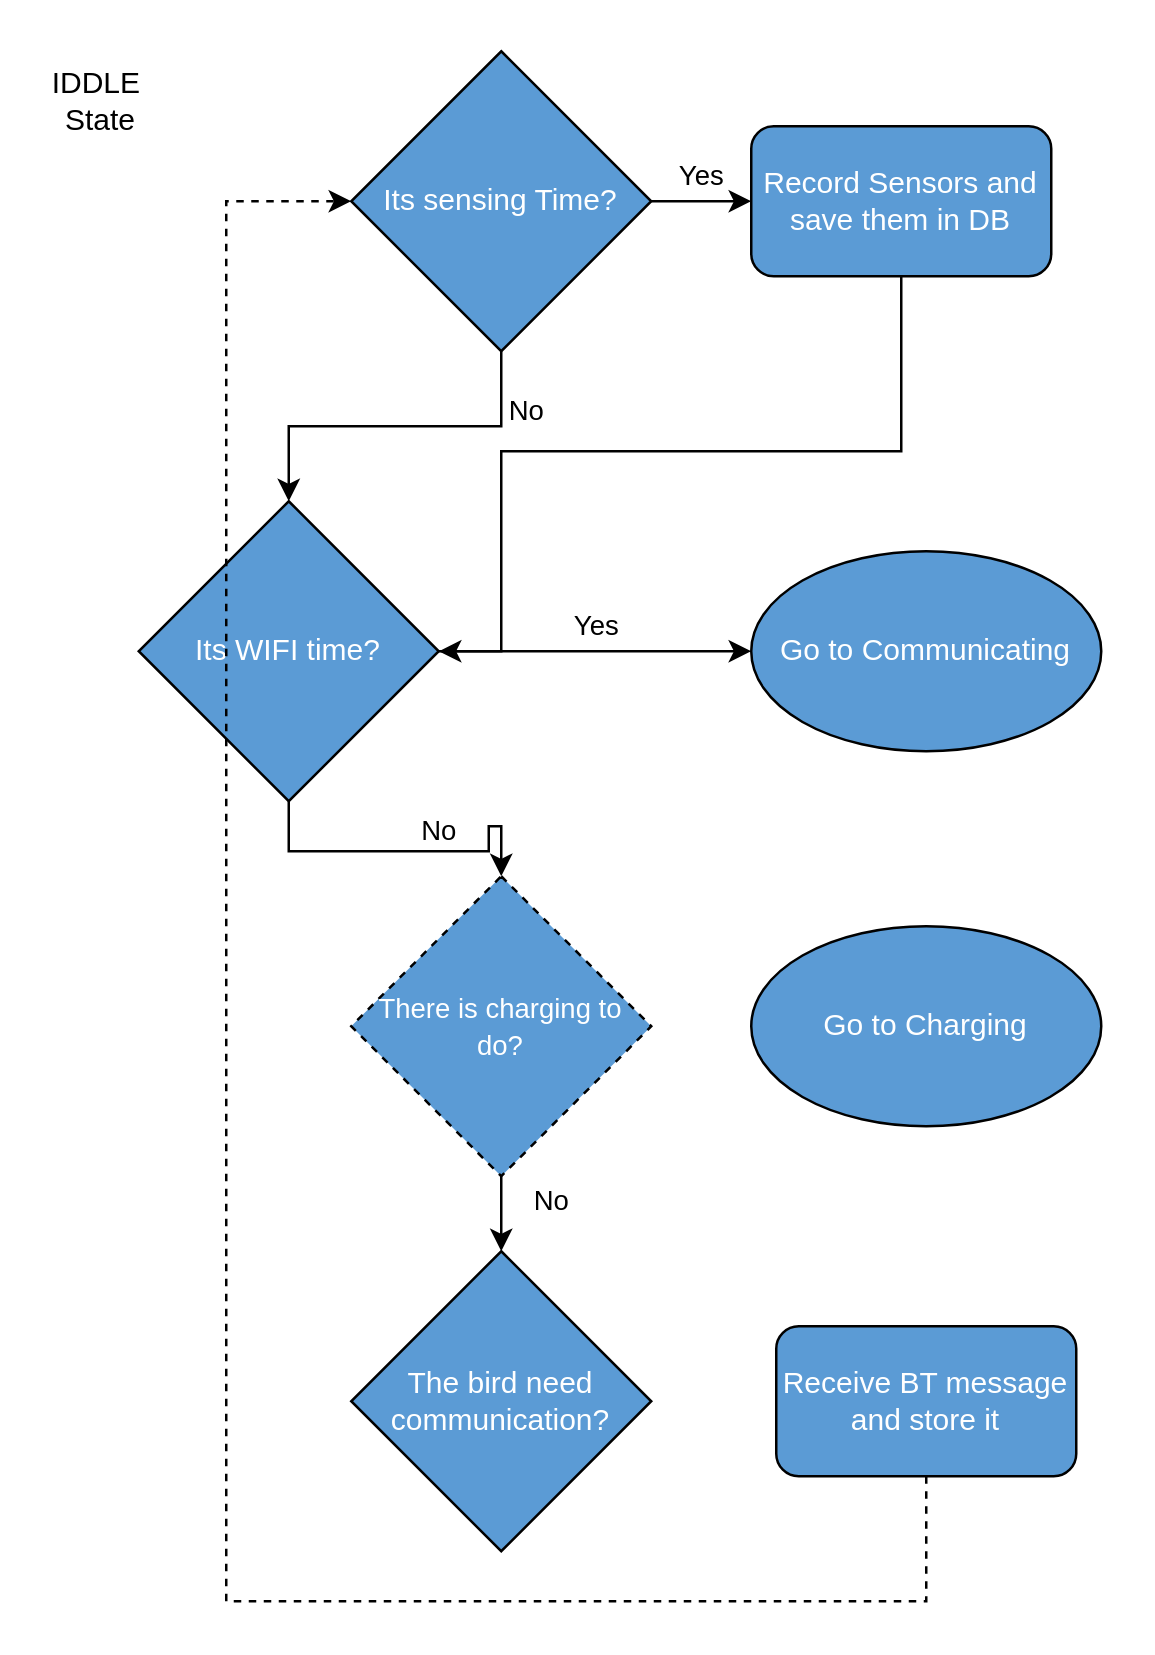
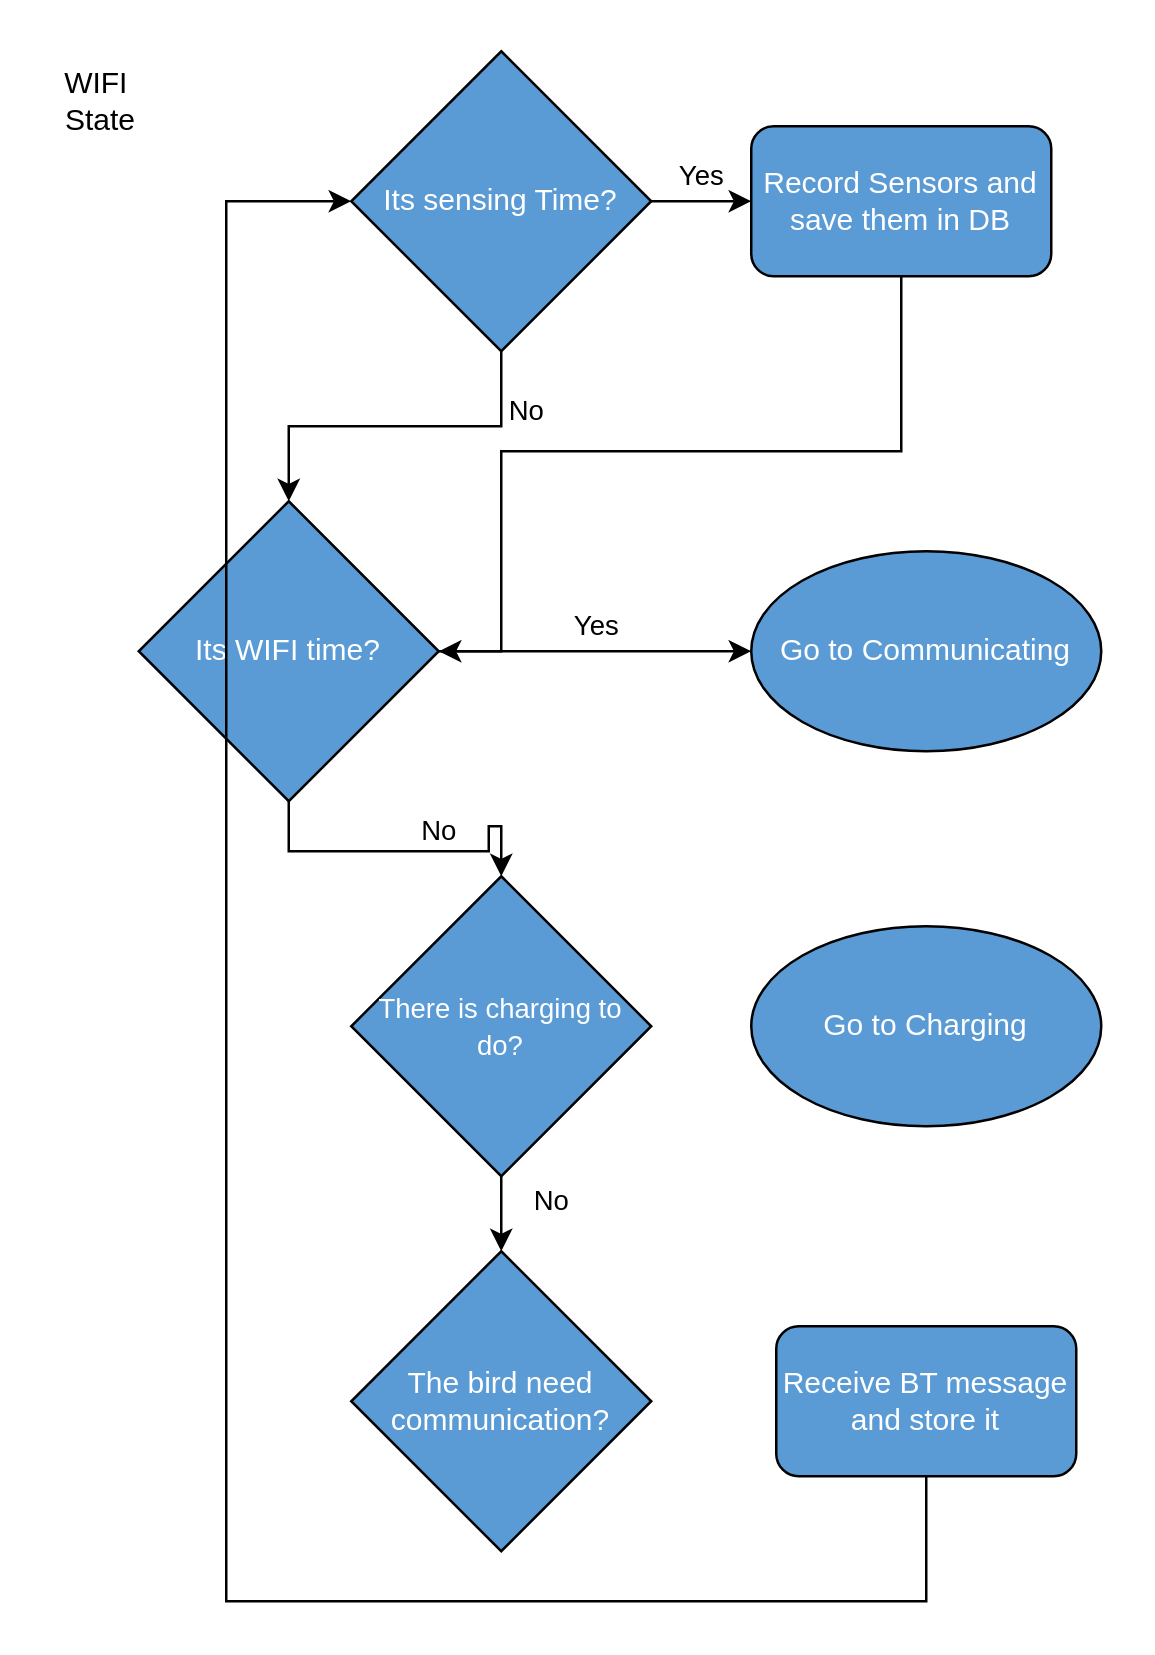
  <mxCell id="0" />
  <mxCell id="1" parent="0" />
- <mxCell id="2" value="IDDLE&amp;nbsp;&lt;br&gt;State" style="text;html=1;strokeColor=none;fillColor=none;align=center;verticalAlign=middle;whiteSpace=wrap;rounded=0;" parent="1" vertex="1"><mxGeometry x="20" y="30" width="40" height="20" as="geometry" /></mxCell>
+ <mxCell id="2" value="WIFI&amp;nbsp;&lt;br&gt;State" style="text;html=1;strokeColor=none;fillColor=none;align=center;verticalAlign=middle;whiteSpace=wrap;rounded=0;" parent="1" vertex="1"><mxGeometry x="20" y="30" width="40" height="20" as="geometry" /></mxCell>
  <mxCell id="3" value="No" style="edgeStyle=orthogonalEdgeStyle;rounded=0;orthogonalLoop=1;jettySize=auto;html=1;labelBackgroundColor=none;" parent="1" source="5" target="8" edge="1"><mxGeometry x="-0.667" y="10" relative="1" as="geometry"><mxPoint as="offset" /></mxGeometry></mxCell>
  <mxCell id="4" value="Yes" style="edgeStyle=orthogonalEdgeStyle;rounded=0;orthogonalLoop=1;jettySize=auto;html=1;labelBackgroundColor=none;" parent="1" source="5" target="13" edge="1"><mxGeometry y="10" relative="1" as="geometry"><mxPoint as="offset" /></mxGeometry></mxCell>
  <mxCell id="5" value="Its sensing Time?" style="rhombus;whiteSpace=wrap;html=1;fillColor=#5B9BD5;fontColor=#FFFFFF;" parent="1" vertex="1"><mxGeometry x="140" y="20" width="120" height="120" as="geometry" /></mxCell>
  <mxCell id="6" value="No" style="edgeStyle=orthogonalEdgeStyle;rounded=0;orthogonalLoop=1;jettySize=auto;html=1;labelBackgroundColor=none;" parent="1" source="8" target="11" edge="1"><mxGeometry x="0.6" y="20" relative="1" as="geometry"><mxPoint as="offset" /></mxGeometry></mxCell>
  <mxCell id="7" value="Yes" style="edgeStyle=orthogonalEdgeStyle;rounded=0;orthogonalLoop=1;jettySize=auto;html=1;labelBackgroundColor=none;" parent="1" source="8" target="14" edge="1"><mxGeometry y="10" relative="1" as="geometry"><mxPoint as="offset" /></mxGeometry></mxCell>
  <mxCell id="8" value="Its WIFI time?" style="rhombus;whiteSpace=wrap;html=1;fillColor=#5B9BD5;fontColor=#FFFFFF;" parent="1" vertex="1"><mxGeometry x="55" y="200" width="120" height="120" as="geometry" /></mxCell>
  <mxCell id="9" value="The bird need communication?" style="rhombus;whiteSpace=wrap;html=1;fillColor=#5B9BD5;fontColor=#FFFFFF;" parent="1" vertex="1"><mxGeometry x="140" y="500" width="120" height="120" as="geometry" /></mxCell>
  <mxCell id="10" value="No" style="edgeStyle=orthogonalEdgeStyle;rounded=0;orthogonalLoop=1;jettySize=auto;html=1;labelBackgroundColor=none;" parent="1" source="11" target="9" edge="1"><mxGeometry x="0.2" y="20" relative="1" as="geometry"><mxPoint as="offset" /></mxGeometry></mxCell>
- <mxCell id="11" value="&lt;font style=&quot;font-size: 11px&quot;&gt;There is charging to do?&lt;/font&gt;" style="rhombus;whiteSpace=wrap;html=1;fillColor=#5B9BD5;fontColor=#FFFFFF;dashed=1;" parent="1" vertex="1"><mxGeometry x="140" y="350" width="120" height="120" as="geometry" /></mxCell>
+ <mxCell id="11" value="&lt;font style=&quot;font-size: 11px&quot;&gt;There is charging to do?&lt;/font&gt;" style="rhombus;whiteSpace=wrap;html=1;fillColor=#5B9BD5;fontColor=#FFFFFF;" parent="1" vertex="1"><mxGeometry x="140" y="350" width="120" height="120" as="geometry" /></mxCell>
  <mxCell id="12" style="edgeStyle=orthogonalEdgeStyle;rounded=0;orthogonalLoop=1;jettySize=auto;html=1;" parent="1" source="13" target="8" edge="1"><mxGeometry relative="1" as="geometry"><Array as="points"><mxPoint x="360" y="180" /><mxPoint x="200" y="180" /></Array></mxGeometry></mxCell>
  <mxCell id="13" value="Record Sensors and save them in DB" style="rounded=1;whiteSpace=wrap;html=1;fillColor=#5B9BD5;fontColor=#FFFFFF;" parent="1" vertex="1"><mxGeometry x="300" y="50" width="120" height="60" as="geometry" /></mxCell>
  <mxCell id="14" value="Go to Communicating" style="ellipse;whiteSpace=wrap;html=1;fillColor=#5B9BD5;fontColor=#FFFFFF;" parent="1" vertex="1"><mxGeometry x="300" y="220" width="140" height="80" as="geometry" /></mxCell>
  <mxCell id="15" value="Go to Charging" style="ellipse;whiteSpace=wrap;html=1;fillColor=#5B9BD5;fontColor=#FFFFFF;" parent="1" vertex="1"><mxGeometry x="300" y="370" width="140" height="80" as="geometry" /></mxCell>
- <mxCell id="16" style="edgeStyle=orthogonalEdgeStyle;rounded=0;orthogonalLoop=1;jettySize=auto;html=1;entryX=0;entryY=0.5;entryDx=0;entryDy=0;dashed=1;" parent="1" source="17" target="5" edge="1"><mxGeometry relative="1" as="geometry"><Array as="points"><mxPoint x="370" y="640" /><mxPoint x="90" y="640" /><mxPoint x="90" y="80" /></Array></mxGeometry></mxCell>
+ <mxCell id="16" style="edgeStyle=orthogonalEdgeStyle;rounded=0;orthogonalLoop=1;jettySize=auto;html=1;entryX=0;entryY=0.5;entryDx=0;entryDy=0;" parent="1" source="17" target="5" edge="1"><mxGeometry relative="1" as="geometry"><Array as="points"><mxPoint x="370" y="640" /><mxPoint x="90" y="640" /><mxPoint x="90" y="80" /></Array></mxGeometry></mxCell>
  <mxCell id="17" value="Receive BT message and store it" style="rounded=1;whiteSpace=wrap;html=1;fillColor=#5B9BD5;fontColor=#FFFFFF;" parent="1" vertex="1"><mxGeometry x="310" y="530" width="120" height="60" as="geometry" /></mxCell>
